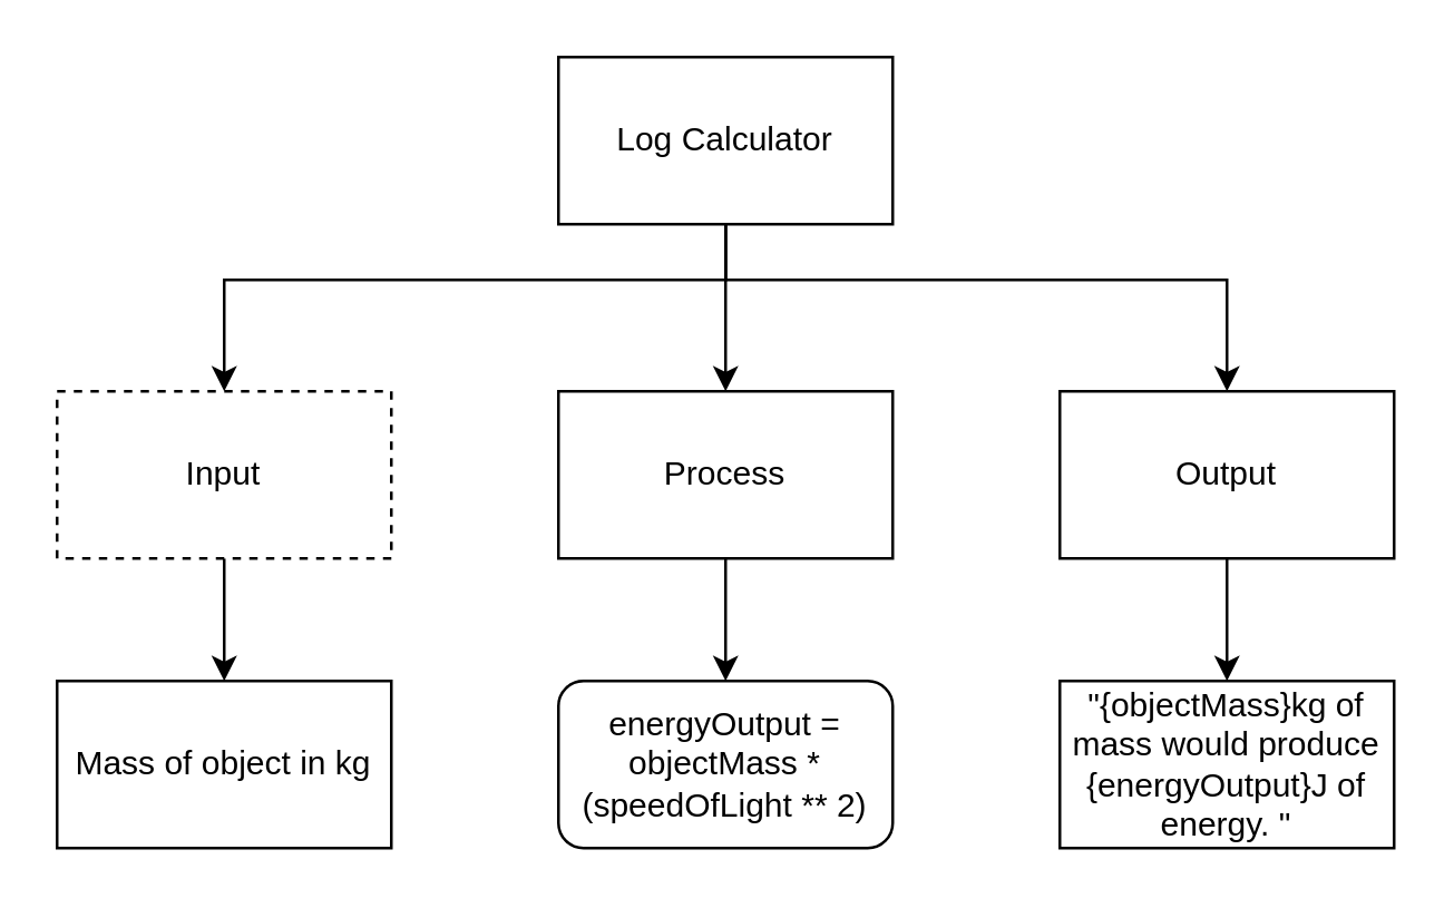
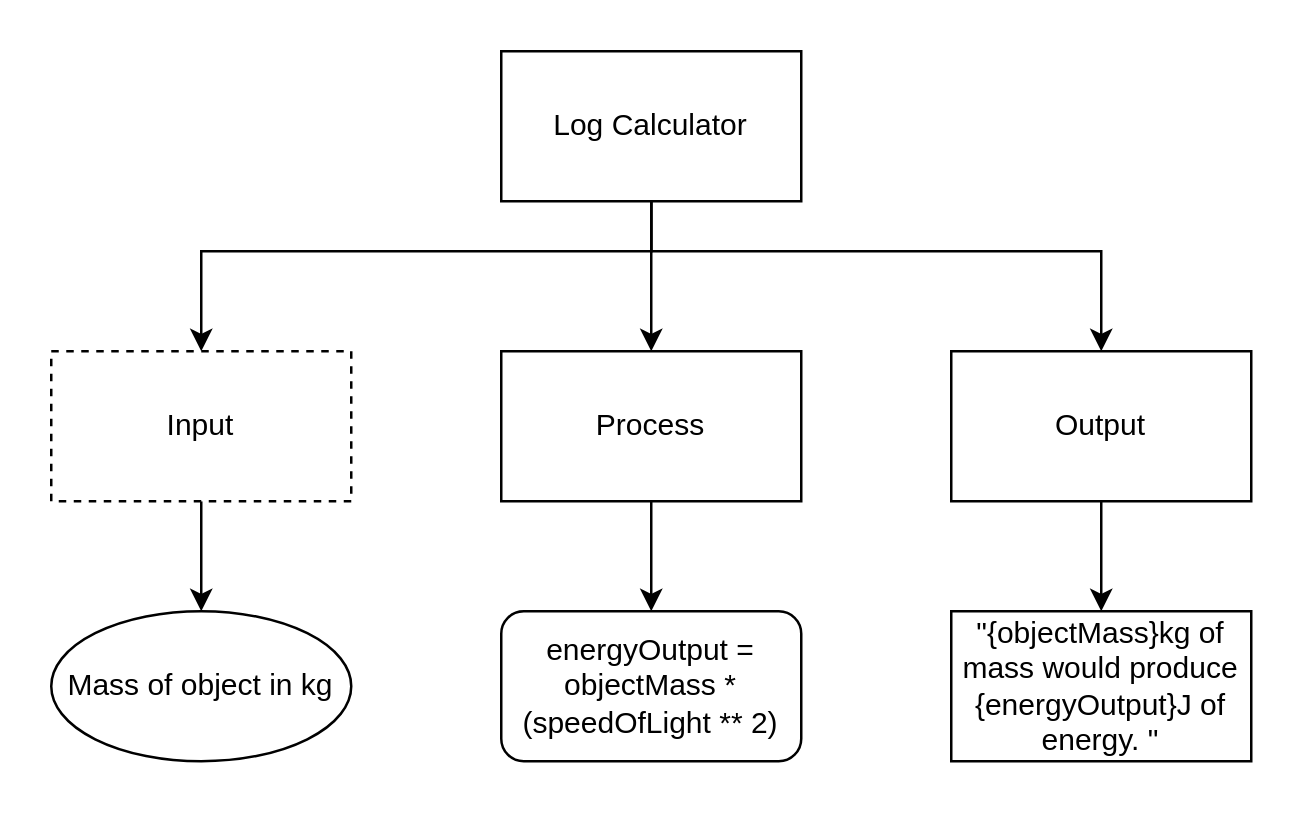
  <mxCell id="0" />
  <mxCell id="1" parent="0" />
  <mxCell id="2" style="edgeStyle=orthogonalEdgeStyle;html=1;rounded=0;" parent="1" source="5" target="7" edge="1"><mxGeometry relative="1" as="geometry" /></mxCell>
  <mxCell id="3" style="edgeStyle=orthogonalEdgeStyle;rounded=0;html=1;" parent="1" source="5" target="9" edge="1"><mxGeometry relative="1" as="geometry"><Array as="points"><mxPoint x="260" y="100" /><mxPoint x="440" y="100" /></Array></mxGeometry></mxCell>
  <mxCell id="4" style="edgeStyle=orthogonalEdgeStyle;rounded=0;html=1;" parent="1" source="5" target="11" edge="1"><mxGeometry relative="1" as="geometry"><Array as="points"><mxPoint x="260" y="100" /><mxPoint x="80" y="100" /></Array></mxGeometry></mxCell>
  <mxCell id="5" value="Log Calculator" style="rounded=0;whiteSpace=wrap;html=1;" parent="1" vertex="1"><mxGeometry x="200" y="20" width="120" height="60" as="geometry" /></mxCell>
  <mxCell id="6" style="edgeStyle=orthogonalEdgeStyle;shape=connector;rounded=0;html=1;exitX=0.5;exitY=1;exitDx=0;exitDy=0;entryX=0.5;entryY=0;entryDx=0;entryDy=0;labelBackgroundColor=default;strokeColor=default;fontFamily=Helvetica;fontSize=11;fontColor=default;endArrow=classic;" parent="1" source="7" target="13" edge="1"><mxGeometry relative="1" as="geometry" /></mxCell>
  <mxCell id="7" value="Process" style="rounded=0;whiteSpace=wrap;html=1;" parent="1" vertex="1"><mxGeometry x="200" y="140" width="120" height="60" as="geometry" /></mxCell>
  <mxCell id="8" style="edgeStyle=orthogonalEdgeStyle;shape=connector;rounded=0;html=1;entryX=0.5;entryY=0;entryDx=0;entryDy=0;labelBackgroundColor=default;strokeColor=default;fontFamily=Helvetica;fontSize=11;fontColor=default;endArrow=classic;" parent="1" source="9" target="14" edge="1"><mxGeometry relative="1" as="geometry" /></mxCell>
  <mxCell id="9" value="Output" style="rounded=0;whiteSpace=wrap;html=1;" parent="1" vertex="1"><mxGeometry x="380" y="140" width="120" height="60" as="geometry" /></mxCell>
  <mxCell id="10" style="edgeStyle=orthogonalEdgeStyle;html=1;entryX=0.5;entryY=0;entryDx=0;entryDy=0;rounded=0;" parent="1" source="11" target="12" edge="1"><mxGeometry relative="1" as="geometry" /></mxCell>
  <mxCell id="11" value="Input" style="rounded=0;whiteSpace=wrap;html=1;dashed=1;" parent="1" vertex="1"><mxGeometry x="20" y="140" width="120" height="60" as="geometry" /></mxCell>
- <mxCell id="12" value="Mass of object in kg" style="rounded=0;whiteSpace=wrap;html=1;" parent="1" vertex="1"><mxGeometry x="20" y="244" width="120" height="60" as="geometry" /></mxCell>
+ <mxCell id="12" value="Mass of object in kg" style="ellipse;whiteSpace=wrap;html=1;" parent="1" vertex="1"><mxGeometry x="20" y="244" width="120" height="60" as="geometry" /></mxCell>
  <mxCell id="13" value="energyOutput = objectMass * (speedOfLight ** 2)" style="whiteSpace=wrap;html=1;rounded=1;" parent="1" vertex="1"><mxGeometry x="200" y="244" width="120" height="60" as="geometry" /></mxCell>
  <mxCell id="14" value="&quot;{objectMass}kg of mass would produce {energyOutput}J of energy. &quot;" style="rounded=0;whiteSpace=wrap;html=1;" parent="1" vertex="1"><mxGeometry x="380" y="244" width="120" height="60" as="geometry" /></mxCell>
